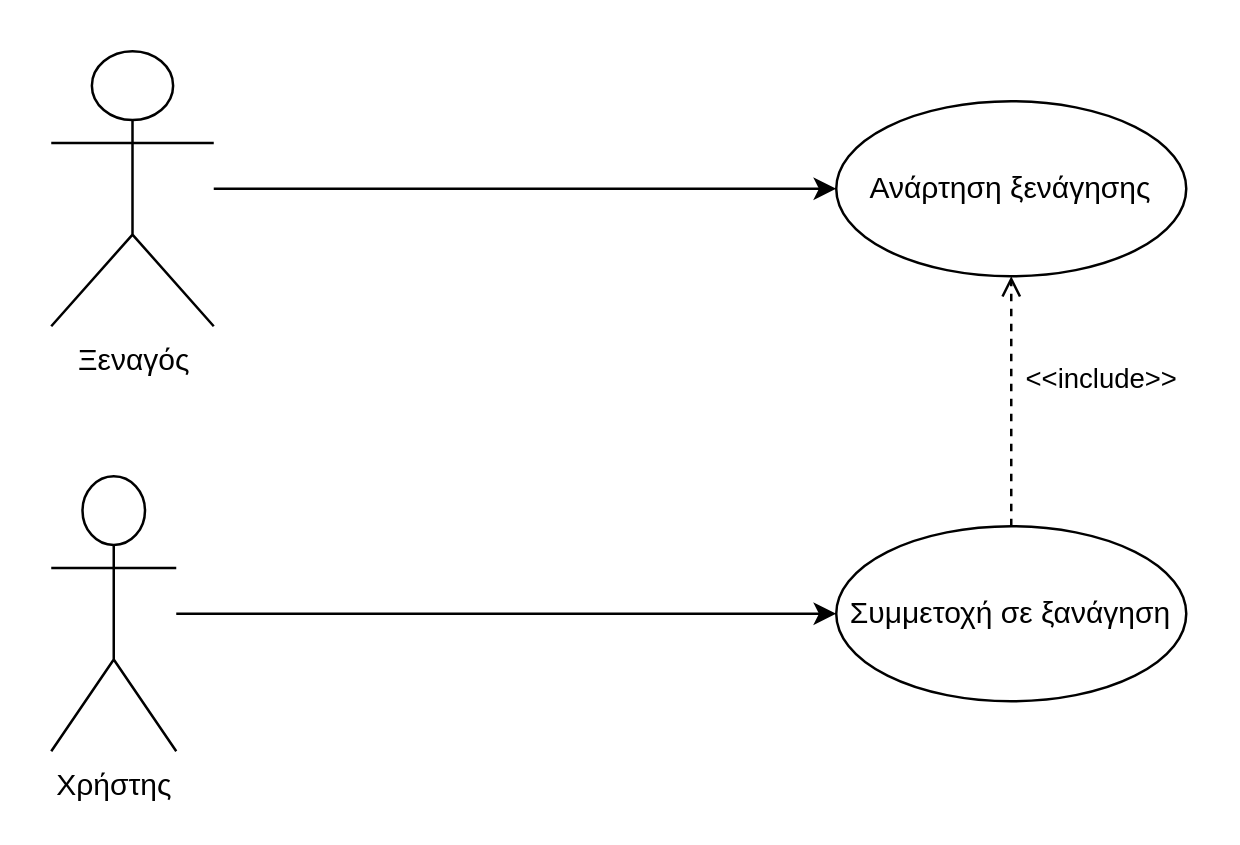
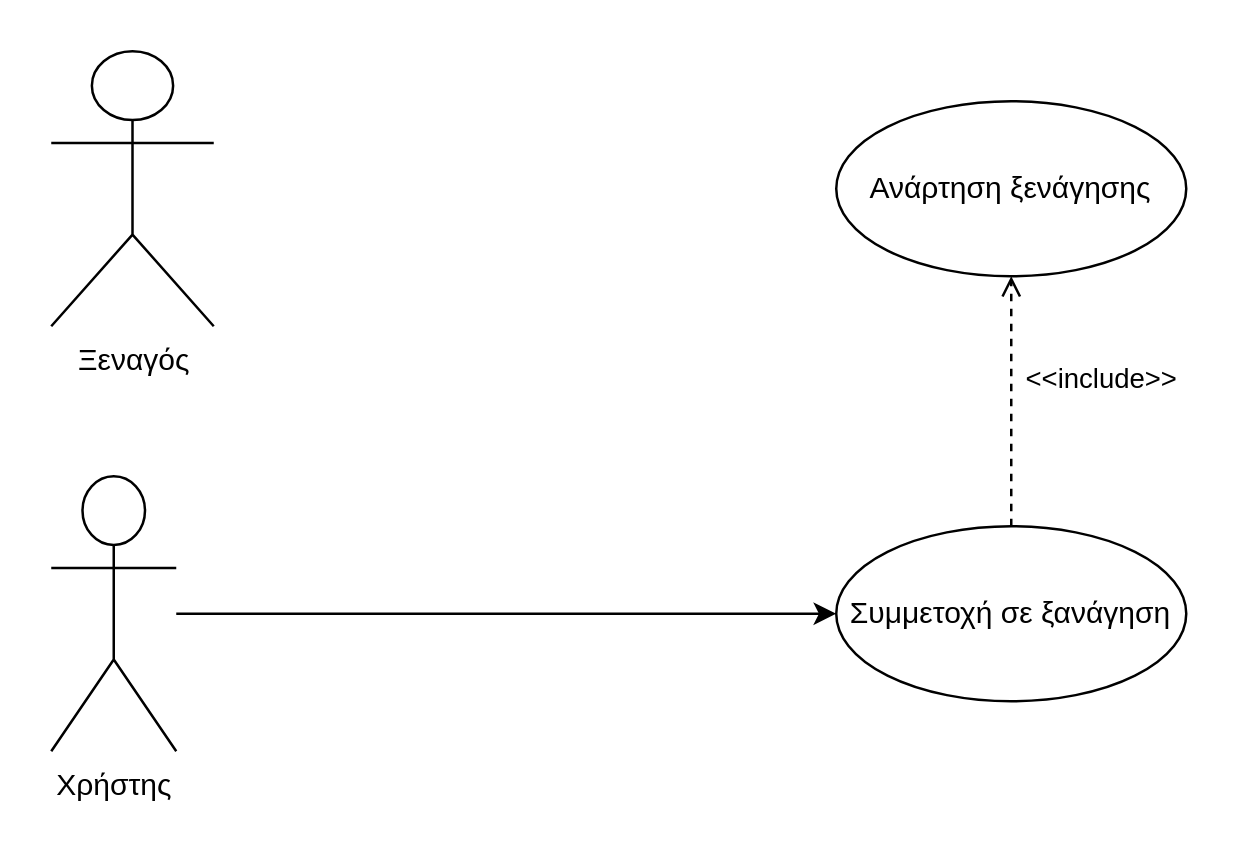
  <mxCell id="0" />
  <mxCell id="1" parent="0" />
- <mxCell id="2" style="edgeStyle=orthogonalEdgeStyle;rounded=0;orthogonalLoop=1;jettySize=auto;html=1;" edge="1" parent="1" source="3" target="6"><mxGeometry relative="1" as="geometry" /></mxCell>
  <mxCell id="3" value="Ξεναγός" style="shape=umlActor;html=1;verticalLabelPosition=bottom;verticalAlign=top;align=center;" vertex="1" parent="1"><mxGeometry x="20" y="20" width="65" height="110" as="geometry" /></mxCell>
  <mxCell id="4" style="edgeStyle=orthogonalEdgeStyle;rounded=0;orthogonalLoop=1;jettySize=auto;html=1;" edge="1" parent="1" source="5" target="7"><mxGeometry relative="1" as="geometry" /></mxCell>
  <mxCell id="5" value="&lt;div&gt;Χρήστης&lt;/div&gt;&lt;div&gt;&lt;br&gt;&lt;/div&gt;" style="shape=umlActor;html=1;verticalLabelPosition=bottom;verticalAlign=top;align=center;" vertex="1" parent="1"><mxGeometry x="20" y="190" width="50" height="110" as="geometry" /></mxCell>
  <mxCell id="6" value="Ανάρτηση ξενάγησης" style="ellipse;whiteSpace=wrap;html=1;" vertex="1" parent="1"><mxGeometry x="334" y="40" width="140" height="70" as="geometry" /></mxCell>
  <mxCell id="7" value="Συμμετοχή σε ξανάγηση" style="ellipse;whiteSpace=wrap;html=1;" vertex="1" parent="1"><mxGeometry x="334" y="210" width="140" height="70" as="geometry" /></mxCell>
  <mxCell id="8" value="&amp;lt;&amp;lt;include&amp;gt;&amp;gt;" style="edgeStyle=none;html=1;endArrow=open;verticalAlign=bottom;dashed=1;labelBackgroundColor=none;rounded=0;exitX=0.5;exitY=0;exitDx=0;exitDy=0;entryX=0.5;entryY=1;entryDx=0;entryDy=0;" edge="1" parent="1" source="7" target="6"><mxGeometry y="-36" width="160" relative="1" as="geometry"><mxPoint x="360" y="160" as="sourcePoint" /><mxPoint x="520" y="160" as="targetPoint" /><mxPoint as="offset" /></mxGeometry></mxCell>
